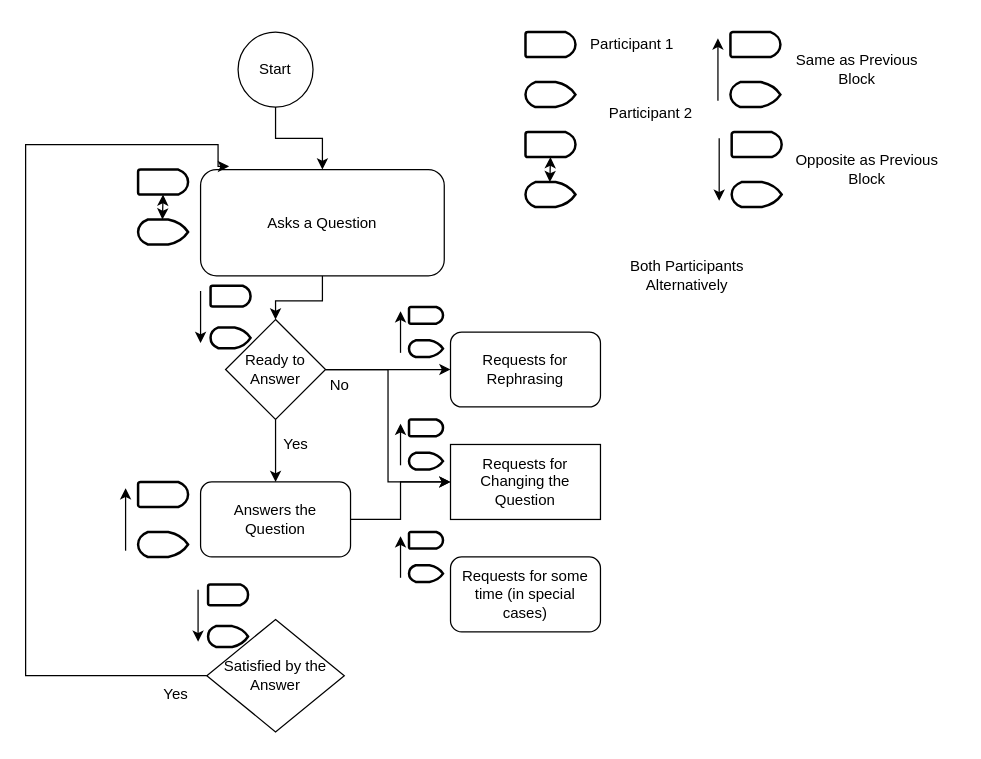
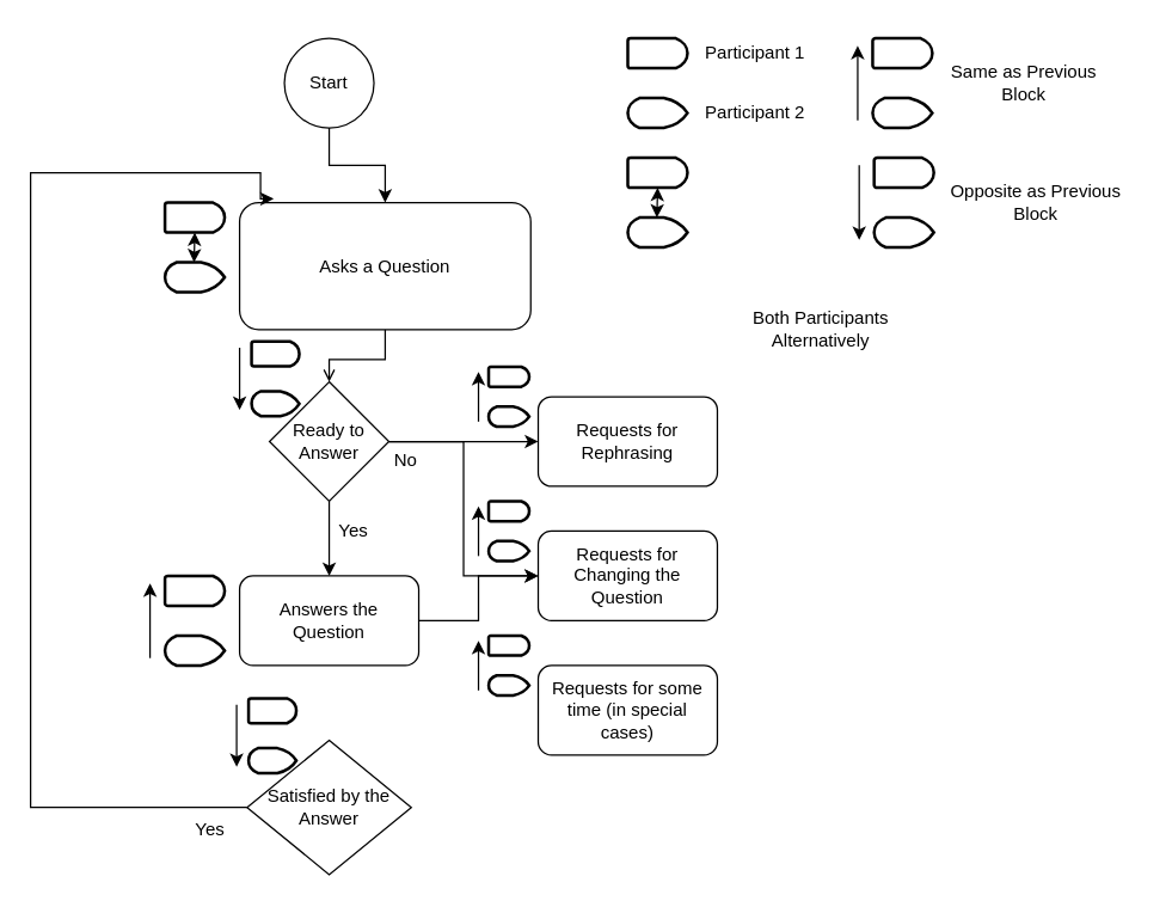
  <mxCell id="0" />
  <mxCell id="1" parent="0" />
  <mxCell id="2" value="" style="edgeStyle=orthogonalEdgeStyle;rounded=0;orthogonalLoop=1;jettySize=auto;html=1;" edge="1" parent="1" source="3" target="10"><mxGeometry relative="1" as="geometry" /></mxCell>
  <mxCell id="3" value="" style="verticalLabelPosition=bottom;verticalAlign=top;html=1;shape=mxgraph.flowchart.on-page_reference;" vertex="1" parent="1"><mxGeometry x="190" y="25" width="60" height="60" as="geometry" /></mxCell>
  <mxCell id="4" value="" style="strokeWidth=2;html=1;shape=mxgraph.flowchart.delay;whiteSpace=wrap;" vertex="1" parent="1"><mxGeometry x="420" y="25" width="40" height="20" as="geometry" /></mxCell>
  <mxCell id="5" value="Participant 1" style="text;html=1;align=center;verticalAlign=middle;resizable=0;points=[];autosize=1;strokeColor=none;fillColor=none;" vertex="1" parent="1"><mxGeometry x="460" y="20" width="90" height="30" as="geometry" /></mxCell>
  <mxCell id="6" value="" style="strokeWidth=2;html=1;shape=mxgraph.flowchart.display;whiteSpace=wrap;rotation=-180;" vertex="1" parent="1"><mxGeometry x="420" y="65" width="40" height="20" as="geometry" /></mxCell>
- <mxCell id="7" value="Participant 2" style="text;html=1;align=center;verticalAlign=middle;resizable=0;points=[];autosize=1;strokeColor=none;fillColor=none;" vertex="1" parent="1"><mxGeometry x="475" y="75" width="90" height="30" as="geometry" /></mxCell>
+ <mxCell id="7" value="Participant 2" style="text;html=1;align=center;verticalAlign=middle;resizable=0;points=[];autosize=1;strokeColor=none;fillColor=none;" vertex="1" parent="1"><mxGeometry x="460" y="60" width="90" height="30" as="geometry" /></mxCell>
  <mxCell id="8" value="Start" style="text;html=1;strokeColor=none;fillColor=none;align=center;verticalAlign=middle;whiteSpace=wrap;rounded=0;container=1;" vertex="1" parent="1"><mxGeometry x="190" y="40" width="60" height="30" as="geometry" /></mxCell>
- <mxCell id="9" style="edgeStyle=orthogonalEdgeStyle;rounded=0;orthogonalLoop=1;jettySize=auto;html=1;entryX=0.5;entryY=0;entryDx=0;entryDy=0;" edge="1" parent="1" source="10" target="22"><mxGeometry relative="1" as="geometry" /></mxCell>
+ <mxCell id="9" style="edgeStyle=orthogonalEdgeStyle;rounded=0;orthogonalLoop=1;jettySize=auto;html=1;entryX=0.5;entryY=0;entryDx=0;entryDy=0;endArrow=open;" edge="1" parent="1" source="10" target="22"><mxGeometry relative="1" as="geometry" /></mxCell>
  <mxCell id="10" value="Asks a Question" style="rounded=1;whiteSpace=wrap;html=1;" vertex="1" parent="1"><mxGeometry x="160" y="135" width="195" height="85" as="geometry" /></mxCell>
  <mxCell id="11" value="" style="group" vertex="1" connectable="0" parent="1"><mxGeometry x="420" y="105" width="40" height="60" as="geometry" /></mxCell>
  <mxCell id="12" value="" style="strokeWidth=2;html=1;shape=mxgraph.flowchart.delay;whiteSpace=wrap;" vertex="1" parent="11"><mxGeometry width="40" height="20" as="geometry" /></mxCell>
  <mxCell id="13" value="" style="strokeWidth=2;html=1;shape=mxgraph.flowchart.display;whiteSpace=wrap;rotation=-180;" vertex="1" parent="11"><mxGeometry y="40" width="40" height="20" as="geometry" /></mxCell>
  <mxCell id="14" value="" style="endArrow=classic;startArrow=classic;html=1;rounded=0;" edge="1" parent="11"><mxGeometry width="50" height="50" relative="1" as="geometry"><mxPoint x="19.5" y="40" as="sourcePoint" /><mxPoint x="20" y="20" as="targetPoint" /></mxGeometry></mxCell>
  <mxCell id="15" value="Both Participants &lt;br&gt;Alternatively" style="text;html=1;align=center;verticalAlign=middle;resizable=0;points=[];autosize=1;strokeColor=none;fillColor=none;" vertex="1" parent="1"><mxGeometry x="494" y="200" width="110" height="40" as="geometry" /></mxCell>
  <mxCell id="16" value="" style="group" vertex="1" connectable="0" parent="1"><mxGeometry x="110" y="135" width="40" height="60" as="geometry" /></mxCell>
  <mxCell id="17" value="" style="strokeWidth=2;html=1;shape=mxgraph.flowchart.delay;whiteSpace=wrap;" vertex="1" parent="16"><mxGeometry width="40" height="20" as="geometry" /></mxCell>
  <mxCell id="18" value="" style="strokeWidth=2;html=1;shape=mxgraph.flowchart.display;whiteSpace=wrap;rotation=-180;" vertex="1" parent="16"><mxGeometry y="40" width="40" height="20" as="geometry" /></mxCell>
  <mxCell id="19" value="" style="endArrow=classic;startArrow=classic;html=1;rounded=0;" edge="1" parent="16"><mxGeometry width="50" height="50" relative="1" as="geometry"><mxPoint x="19.5" y="40" as="sourcePoint" /><mxPoint x="20" y="20" as="targetPoint" /></mxGeometry></mxCell>
  <mxCell id="20" style="edgeStyle=orthogonalEdgeStyle;rounded=0;orthogonalLoop=1;jettySize=auto;html=1;entryX=0.5;entryY=0;entryDx=0;entryDy=0;" edge="1" parent="1" source="22" target="39"><mxGeometry relative="1" as="geometry" /></mxCell>
  <mxCell id="21" style="edgeStyle=orthogonalEdgeStyle;rounded=0;orthogonalLoop=1;jettySize=auto;html=1;entryX=0;entryY=0.5;entryDx=0;entryDy=0;" edge="1" parent="1" source="22" target="51"><mxGeometry relative="1" as="geometry" /></mxCell>
  <mxCell id="22" value="Ready to Answer" style="rhombus;whiteSpace=wrap;html=1;" vertex="1" parent="1"><mxGeometry x="180" y="255" width="80" height="80" as="geometry" /></mxCell>
  <mxCell id="23" value="" style="group" vertex="1" connectable="0" parent="1"><mxGeometry x="160" y="228" width="40" height="50" as="geometry" /></mxCell>
  <mxCell id="24" value="" style="strokeWidth=2;html=1;shape=mxgraph.flowchart.delay;whiteSpace=wrap;" vertex="1" parent="23"><mxGeometry x="8" width="32" height="16.667" as="geometry" /></mxCell>
  <mxCell id="25" value="" style="strokeWidth=2;html=1;shape=mxgraph.flowchart.display;whiteSpace=wrap;rotation=-180;" vertex="1" parent="23"><mxGeometry x="8" y="33.333" width="32" height="16.667" as="geometry" /></mxCell>
  <mxCell id="26" value="" style="endArrow=classic;html=1;rounded=0;" edge="1" parent="23"><mxGeometry width="50" height="50" relative="1" as="geometry"><mxPoint y="4.167" as="sourcePoint" /><mxPoint y="45.833" as="targetPoint" /></mxGeometry></mxCell>
  <mxCell id="27" value="Same as Previous&lt;br&gt;Block" style="text;html=1;align=center;verticalAlign=middle;resizable=0;points=[];autosize=1;strokeColor=none;fillColor=none;" vertex="1" parent="1"><mxGeometry x="625" y="35" width="120" height="40" as="geometry" /></mxCell>
  <mxCell id="28" value="" style="group" vertex="1" connectable="0" parent="1"><mxGeometry x="574" y="25" width="50" height="60" as="geometry" /></mxCell>
  <mxCell id="29" value="" style="strokeWidth=2;html=1;shape=mxgraph.flowchart.delay;whiteSpace=wrap;" vertex="1" parent="28"><mxGeometry x="10" width="40" height="20" as="geometry" /></mxCell>
  <mxCell id="30" value="" style="strokeWidth=2;html=1;shape=mxgraph.flowchart.display;whiteSpace=wrap;rotation=-180;" vertex="1" parent="28"><mxGeometry x="10" y="40" width="40" height="20" as="geometry" /></mxCell>
  <mxCell id="31" value="" style="endArrow=classic;html=1;rounded=0;" edge="1" parent="28"><mxGeometry width="50" height="50" relative="1" as="geometry"><mxPoint y="55" as="sourcePoint" /><mxPoint y="5" as="targetPoint" /></mxGeometry></mxCell>
  <mxCell id="32" value="Opposite as Previous&lt;br&gt;Block" style="text;html=1;align=center;verticalAlign=middle;resizable=0;points=[];autosize=1;strokeColor=none;fillColor=none;" vertex="1" parent="1"><mxGeometry x="623" y="115" width="140" height="40" as="geometry" /></mxCell>
  <mxCell id="33" value="" style="group" vertex="1" connectable="0" parent="1"><mxGeometry x="575" y="105" width="50" height="60" as="geometry" /></mxCell>
  <mxCell id="34" value="" style="strokeWidth=2;html=1;shape=mxgraph.flowchart.delay;whiteSpace=wrap;" vertex="1" parent="33"><mxGeometry x="10" width="40" height="20" as="geometry" /></mxCell>
  <mxCell id="35" value="" style="strokeWidth=2;html=1;shape=mxgraph.flowchart.display;whiteSpace=wrap;rotation=-180;" vertex="1" parent="33"><mxGeometry x="10" y="40" width="40" height="20" as="geometry" /></mxCell>
  <mxCell id="36" value="" style="endArrow=classic;html=1;rounded=0;" edge="1" parent="33"><mxGeometry width="50" height="50" relative="1" as="geometry"><mxPoint y="5" as="sourcePoint" /><mxPoint y="55" as="targetPoint" /></mxGeometry></mxCell>
  <mxCell id="37" value="Yes" style="text;html=1;align=center;verticalAlign=middle;resizable=0;points=[];autosize=1;strokeColor=none;fillColor=none;" vertex="1" parent="1"><mxGeometry x="216" y="340" width="40" height="30" as="geometry" /></mxCell>
  <mxCell id="38" style="edgeStyle=orthogonalEdgeStyle;rounded=0;orthogonalLoop=1;jettySize=auto;html=1;" edge="1" parent="1" source="39" target="53"><mxGeometry relative="1" as="geometry" /></mxCell>
  <mxCell id="39" value="Answers the&lt;br&gt;Question" style="rounded=1;whiteSpace=wrap;html=1;" vertex="1" parent="1"><mxGeometry x="160" y="385" width="120" height="60" as="geometry" /></mxCell>
  <mxCell id="40" value="" style="group" vertex="1" connectable="0" parent="1"><mxGeometry x="100" y="385" width="50" height="60" as="geometry" /></mxCell>
  <mxCell id="41" value="" style="strokeWidth=2;html=1;shape=mxgraph.flowchart.delay;whiteSpace=wrap;" vertex="1" parent="40"><mxGeometry x="10" width="40" height="20" as="geometry" /></mxCell>
  <mxCell id="42" value="" style="strokeWidth=2;html=1;shape=mxgraph.flowchart.display;whiteSpace=wrap;rotation=-180;" vertex="1" parent="40"><mxGeometry x="10" y="40" width="40" height="20" as="geometry" /></mxCell>
  <mxCell id="43" value="" style="endArrow=classic;html=1;rounded=0;" edge="1" parent="40"><mxGeometry width="50" height="50" relative="1" as="geometry"><mxPoint y="55" as="sourcePoint" /><mxPoint y="5" as="targetPoint" /></mxGeometry></mxCell>
  <mxCell id="44" style="edgeStyle=orthogonalEdgeStyle;rounded=0;orthogonalLoop=1;jettySize=auto;html=1;entryX=0.117;entryY=-0.03;entryDx=0;entryDy=0;entryPerimeter=0;" edge="1" parent="1" source="45" target="10"><mxGeometry relative="1" as="geometry"><Array as="points"><mxPoint x="20" y="540" /><mxPoint x="20" y="115" /><mxPoint x="174" y="115" /></Array></mxGeometry></mxCell>
  <mxCell id="45" value="Satisfied by the Answer" style="rhombus;whiteSpace=wrap;html=1;" vertex="1" parent="1"><mxGeometry x="165" y="495" width="110" height="90" as="geometry" /></mxCell>
  <mxCell id="46" value="" style="group" vertex="1" connectable="0" parent="1"><mxGeometry x="158" y="467" width="40" height="50" as="geometry" /></mxCell>
  <mxCell id="47" value="" style="strokeWidth=2;html=1;shape=mxgraph.flowchart.delay;whiteSpace=wrap;" vertex="1" parent="46"><mxGeometry x="8" width="32" height="16.667" as="geometry" /></mxCell>
  <mxCell id="48" value="" style="strokeWidth=2;html=1;shape=mxgraph.flowchart.display;whiteSpace=wrap;rotation=-180;" vertex="1" parent="46"><mxGeometry x="8" y="33.333" width="32" height="16.667" as="geometry" /></mxCell>
  <mxCell id="49" value="" style="endArrow=classic;html=1;rounded=0;" edge="1" parent="46"><mxGeometry width="50" height="50" relative="1" as="geometry"><mxPoint y="4.167" as="sourcePoint" /><mxPoint y="45.833" as="targetPoint" /></mxGeometry></mxCell>
  <mxCell id="50" value="Yes" style="text;html=1;align=center;verticalAlign=middle;resizable=0;points=[];autosize=1;strokeColor=none;fillColor=none;" vertex="1" parent="1"><mxGeometry x="120" y="540" width="40" height="30" as="geometry" /></mxCell>
  <mxCell id="51" value="Requests for Rephrasing" style="rounded=1;whiteSpace=wrap;html=1;" vertex="1" parent="1"><mxGeometry x="360" y="265" width="120" height="60" as="geometry" /></mxCell>
  <mxCell id="52" value="No" style="text;html=1;align=center;verticalAlign=middle;resizable=0;points=[];autosize=1;strokeColor=none;fillColor=none;" vertex="1" parent="1"><mxGeometry x="251" y="293" width="40" height="30" as="geometry" /></mxCell>
- <mxCell id="53" value="Requests for Changing the Question" style="whiteSpace=wrap;html=1;rounded=0;" vertex="1" parent="1"><mxGeometry x="360" y="355" width="120" height="60" as="geometry" /></mxCell>
+ <mxCell id="53" value="Requests for Changing the Question" style="rounded=1;whiteSpace=wrap;html=1;" vertex="1" parent="1"><mxGeometry x="360" y="355" width="120" height="60" as="geometry" /></mxCell>
  <mxCell id="54" value="Requests for some time (in special cases)" style="rounded=1;whiteSpace=wrap;html=1;" vertex="1" parent="1"><mxGeometry x="360" y="445" width="120" height="60" as="geometry" /></mxCell>
  <mxCell id="55" value="" style="group" vertex="1" connectable="0" parent="1"><mxGeometry x="320" y="245" width="34" height="40" as="geometry" /></mxCell>
  <mxCell id="56" value="" style="strokeWidth=2;html=1;shape=mxgraph.flowchart.delay;whiteSpace=wrap;" vertex="1" parent="55"><mxGeometry x="6.8" width="27.2" height="13.333" as="geometry" /></mxCell>
  <mxCell id="57" value="" style="strokeWidth=2;html=1;shape=mxgraph.flowchart.display;whiteSpace=wrap;rotation=-180;" vertex="1" parent="55"><mxGeometry x="6.8" y="26.667" width="27.2" height="13.333" as="geometry" /></mxCell>
  <mxCell id="58" value="" style="endArrow=classic;html=1;rounded=0;" edge="1" parent="55"><mxGeometry width="50" height="50" relative="1" as="geometry"><mxPoint y="36.667" as="sourcePoint" /><mxPoint y="3.333" as="targetPoint" /></mxGeometry></mxCell>
  <mxCell id="59" value="" style="endArrow=classic;html=1;rounded=0;entryX=0;entryY=0.5;entryDx=0;entryDy=0;exitX=1;exitY=0.5;exitDx=0;exitDy=0;" edge="1" parent="1" source="22" target="53"><mxGeometry width="50" height="50" relative="1" as="geometry"><mxPoint x="260" y="295" as="sourcePoint" /><mxPoint x="310" y="245" as="targetPoint" /><Array as="points"><mxPoint x="310" y="295" /><mxPoint x="310" y="385" /></Array></mxGeometry></mxCell>
  <mxCell id="60" value="" style="group" vertex="1" connectable="0" parent="1"><mxGeometry x="320" y="335" width="34" height="40" as="geometry" /></mxCell>
  <mxCell id="61" value="" style="strokeWidth=2;html=1;shape=mxgraph.flowchart.delay;whiteSpace=wrap;" vertex="1" parent="60"><mxGeometry x="6.8" width="27.2" height="13.333" as="geometry" /></mxCell>
  <mxCell id="62" value="" style="strokeWidth=2;html=1;shape=mxgraph.flowchart.display;whiteSpace=wrap;rotation=-180;" vertex="1" parent="60"><mxGeometry x="6.8" y="26.667" width="27.2" height="13.333" as="geometry" /></mxCell>
  <mxCell id="63" value="" style="endArrow=classic;html=1;rounded=0;" edge="1" parent="60"><mxGeometry width="50" height="50" relative="1" as="geometry"><mxPoint y="36.667" as="sourcePoint" /><mxPoint y="3.333" as="targetPoint" /></mxGeometry></mxCell>
  <mxCell id="64" value="" style="group" vertex="1" connectable="0" parent="1"><mxGeometry x="320" y="425" width="34" height="40" as="geometry" /></mxCell>
  <mxCell id="65" value="" style="strokeWidth=2;html=1;shape=mxgraph.flowchart.delay;whiteSpace=wrap;" vertex="1" parent="64"><mxGeometry x="6.8" width="27.2" height="13.333" as="geometry" /></mxCell>
  <mxCell id="66" value="" style="strokeWidth=2;html=1;shape=mxgraph.flowchart.display;whiteSpace=wrap;rotation=-180;" vertex="1" parent="64"><mxGeometry x="6.8" y="26.667" width="27.2" height="13.333" as="geometry" /></mxCell>
  <mxCell id="67" value="" style="endArrow=classic;html=1;rounded=0;" edge="1" parent="64"><mxGeometry width="50" height="50" relative="1" as="geometry"><mxPoint y="36.667" as="sourcePoint" /><mxPoint y="3.333" as="targetPoint" /></mxGeometry></mxCell>
